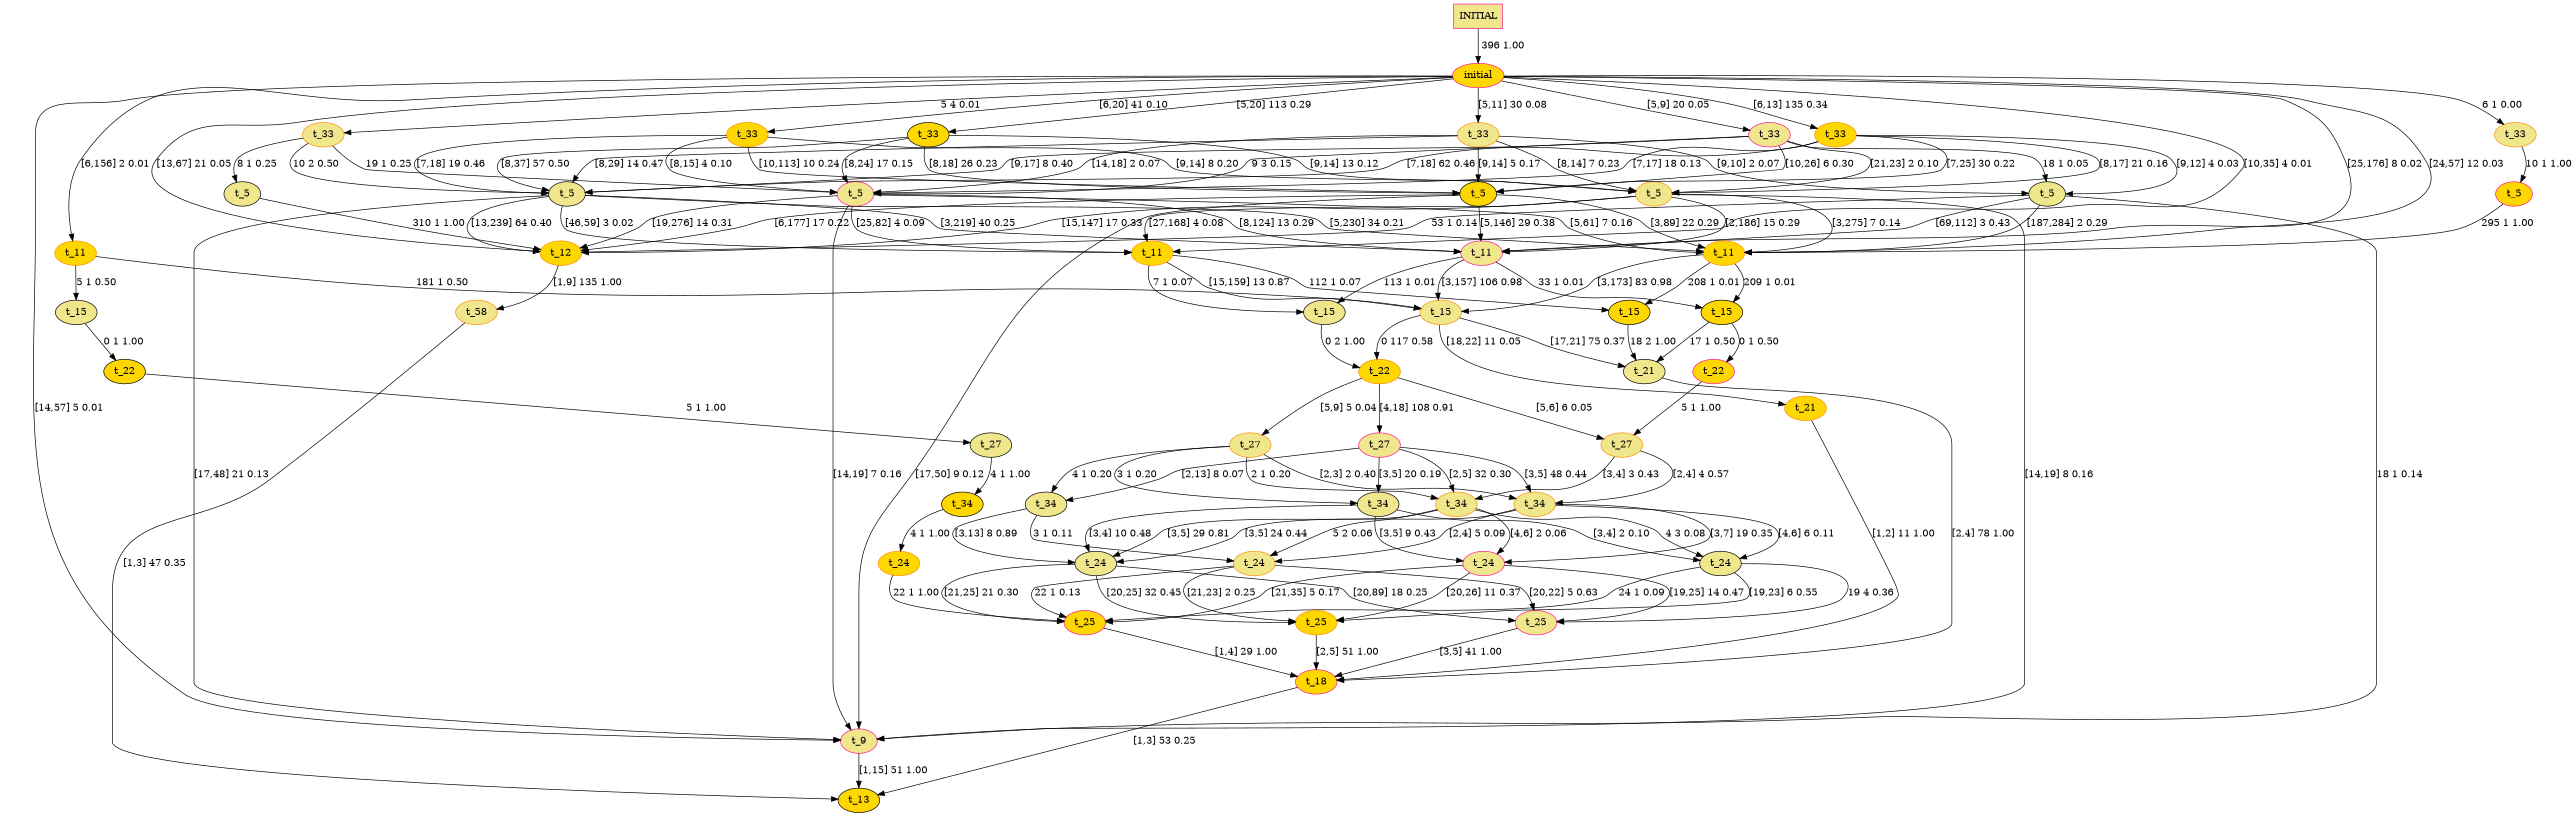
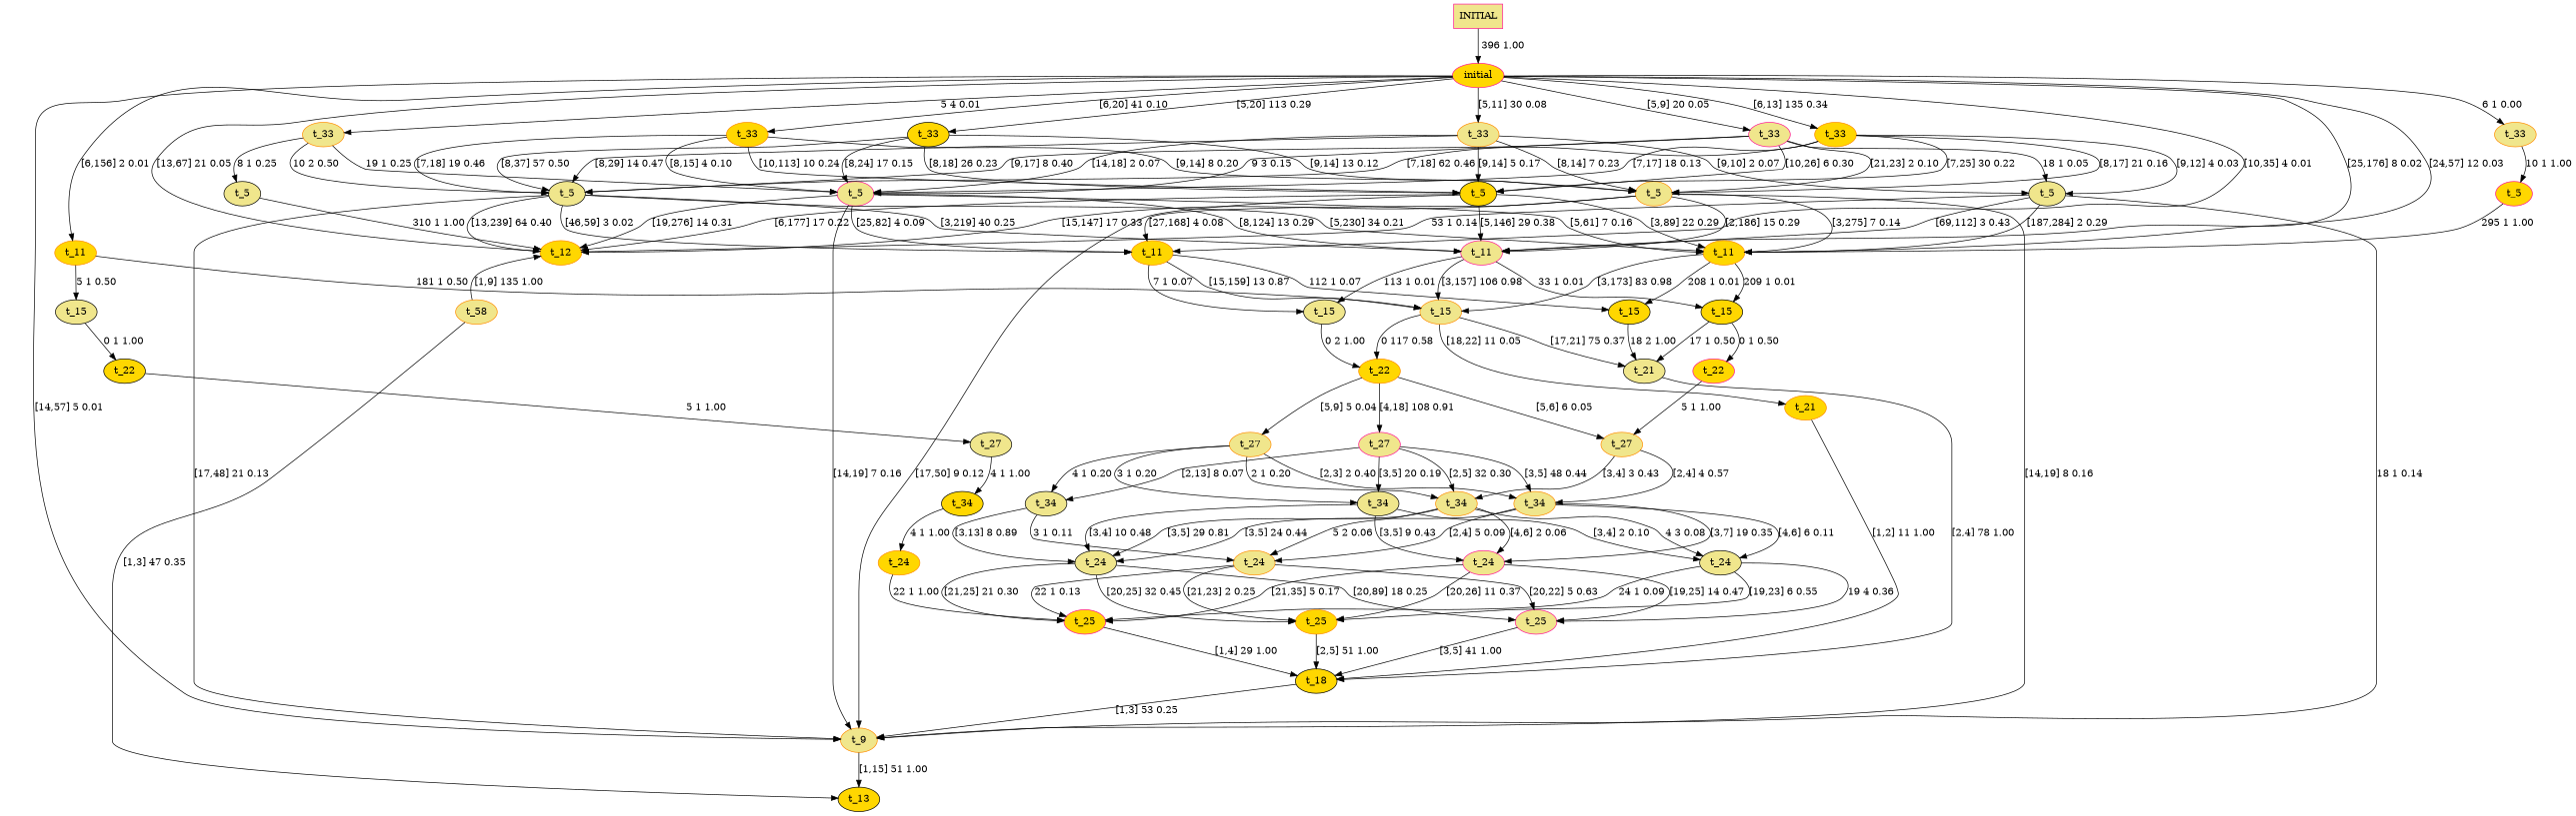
  digraph {
    node [color=darkorange fillcolor=khaki style=filled]
    n1 [color=deeppink fillcolor=gold label=initial]
    n2 [fillcolor=gold label=t_11]
    n3 [color=deeppink label=t_11]
    n4 [fillcolor=gold label=t_11]
    n5 [fillcolor=gold label=t_11]
    n6 [fillcolor=gold label=t_12]
    n7 [label=t_33]
    n8 [label=t_33]
    n9 [fillcolor=gold label=t_33]
    n10 [color=black fillcolor=gold label=t_33]
    n11 [color=deeppink label=t_33]
    n12 [label=t_33]
    n13 [fillcolor=gold label=t_33]
-   n14 [color=deeppink label=t_9]
+   n14 [label=t_9]
    n15 [color=black label=t_15]
    n16 [label=t_15]
    n17 [color=black label=t_15]
    n18 [color=black fillcolor=gold label=t_15]
    n19 [color=black fillcolor=gold label=t_15]
    n20 [label=t_58]
    n21 [color=deeppink fillcolor=gold label=t_5]
    n22 [color=black label=t_5]
    n23 [color=black label=t_5]
    n24 [color=deeppink label=t_5]
    n25 [color=black fillcolor=gold label=t_5]
    n26 [label=t_5]
    n27 [color=black label=t_5]
    n28 [color=black fillcolor=gold label=t_13]
    n29 [color=black fillcolor=gold label=t_22]
    n30 [color=black label=t_21]
    n31 [fillcolor=gold label=t_22]
    n32 [fillcolor=gold label=t_21]
    n33 [color=deeppink fillcolor=gold label=t_22]
-   n34 [color=deeppink fillcolor=gold label=t_18]
+   n34 [color=black fillcolor=gold label=t_18]
    n35 [color=black label=t_27]
    n36 [label=t_27]
    n37 [label=t_27]
    n38 [color=deeppink label=t_27]
    n39 [label=t_34]
    n40 [label=t_34]
    n41 [color=black fillcolor=gold label=t_34]
    n42 [color=black label=t_34]
    n43 [color=black label=t_34]
    n44 [fillcolor=gold label=t_24]
    n45 [color=deeppink fillcolor=gold label=t_25]
    n46 [color=black label=t_24]
    n47 [color=deeppink label=t_25]
    n48 [fillcolor=gold label=t_25]
    n49 [label=t_24]
    n50 [color=deeppink label=t_24]
    n51 [color=black label=t_24]
    n52 [color=deeppink label=INITIAL shape=box]
    n1 -> n2 [label="[6,156] 2 0.01"]
    n1 -> n3 [label="[25,176] 8 0.02"]
    n1 -> n4 [label="[24,57] 12 0.03"]
    n1 -> n5 [label="[10,35] 4 0.01"]
    n1 -> n6 [label="[13,67] 21 0.05"]
    n1 -> n7 [label="6 1 0.00"]
    n1 -> n8 [label="5 4 0.01"]
    n1 -> n9 [label="[6,20] 41 0.10"]
    n1 -> n10 [label="[5,20] 113 0.29"]
    n1 -> n11 [label="[5,9] 20 0.05"]
    n1 -> n12 [label="[5,11] 30 0.08"]
    n1 -> n13 [label="[6,13] 135 0.34"]
    n1 -> n14 [label="[14,57] 5 0.01"]
    n2 -> n15 [label="5 1 0.50"]
    n2 -> n16 [label="181 1 0.50"]
    n3 -> n16 [label="[3,157] 106 0.98"]
    n3 -> n17 [label="113 1 0.01"]
    n3 -> n18 [label="33 1 0.01"]
    n4 -> n16 [label="[3,173] 83 0.98"]
    n4 -> n18 [label="209 1 0.01"]
    n4 -> n19 [label="208 1 0.01"]
    n5 -> n16 [label="[15,159] 13 0.87"]
    n5 -> n17 [label="7 1 0.07"]
    n5 -> n19 [label="112 1 0.07"]
-   n6 -> n20 [label="[1,9] 135 1.00"]
+   n20 -> n6 [label="[1,9] 135 1.00"]
    n7 -> n21 [label="10 1 1.00"]
    n8 -> n22 [label="8 1 0.25"]
    n8 -> n23 [label="10 2 0.50"]
    n8 -> n24 [label="19 1 0.25"]
    n9 -> n23 [label="[7,18] 19 0.46"]
    n9 -> n24 [label="[8,15] 4 0.10"]
    n9 -> n25 [label="[10,113] 10 0.24"]
    n9 -> n26 [label="[9,14] 8 0.20"]
    n10 -> n23 [label="[8,37] 57 0.50"]
    n10 -> n24 [label="[8,24] 17 0.15"]
    n10 -> n25 [label="[8,18] 26 0.23"]
    n10 -> n26 [label="[9,14] 13 0.12"]
    n11 -> n23 [label="[9,17] 8 0.40"]
    n11 -> n24 [label="9 3 0.15"]
    n11 -> n25 [label="[10,26] 6 0.30"]
    n11 -> n26 [label="[21,23] 2 0.10"]
    n11 -> n27 [label="18 1 0.05"]
    n12 -> n23 [label="[8,29] 14 0.47"]
    n12 -> n24 [label="[14,18] 2 0.07"]
    n12 -> n25 [label="[9,14] 5 0.17"]
    n12 -> n26 [label="[8,14] 7 0.23"]
    n12 -> n27 [label="[9,10] 2 0.07"]
    n13 -> n23 [label="[7,18] 62 0.46"]
    n13 -> n24 [label="[7,17] 18 0.13"]
    n13 -> n25 [label="[7,25] 30 0.22"]
    n13 -> n26 [label="[8,17] 21 0.16"]
    n13 -> n27 [label="[9,12] 4 0.03"]
    n14 -> n28 [label="[1,15] 51 1.00"]
    n15 -> n29 [label="0 1 1.00"]
    n16 -> n30 [label="[17,21] 75 0.37"]
    n16 -> n31 [label="0 117 0.58"]
    n16 -> n32 [label="[18,22] 11 0.05"]
    n17 -> n31 [label="0 2 1.00"]
    n18 -> n30 [label="17 1 0.50"]
    n18 -> n33 [label="0 1 0.50"]
    n19 -> n30 [label="18 2 1.00"]
    n20 -> n28 [label="[1,3] 47 0.35"]
    n21 -> n4 [label="295 1 1.00"]
    n22 -> n6 [label="310 1 1.00"]
    n23 -> n3 [label="[3,219] 40 0.25"]
    n23 -> n4 [label="[5,230] 34 0.21"]
    n23 -> n5 [label="[46,59] 3 0.02"]
    n23 -> n6 [label="[13,239] 64 0.40"]
    n23 -> n14 [label="[17,48] 21 0.13"]
    n24 -> n3 [label="[8,124] 13 0.29"]
    n24 -> n4 [label="[5,61] 7 0.16"]
    n24 -> n5 [label="[25,82] 4 0.09"]
    n24 -> n6 [label="[19,276] 14 0.31"]
    n24 -> n14 [label="[14,19] 7 0.16"]
    n25 -> n3 [label="[5,146] 29 0.38"]
    n25 -> n4 [label="[3,89] 22 0.29"]
    n25 -> n6 [label="[6,177] 17 0.22"]
    n25 -> n14 [label="[17,50] 9 0.12"]
    n26 -> n3 [label="[2,186] 15 0.29"]
    n26 -> n4 [label="[3,275] 7 0.14"]
    n26 -> n5 [label="[27,168] 4 0.08"]
    n26 -> n6 [label="[15,147] 17 0.33"]
    n26 -> n14 [label="[14,19] 8 0.16"]
    n27 -> n3 [label="[69,112] 3 0.43"]
    n27 -> n4 [label="[187,284] 2 0.29"]
    n27 -> n6 [label="53 1 0.14"]
    n27 -> n14 [label="18 1 0.14"]
    n29 -> n35 [label="5 1 1.00"]
    n30 -> n34 [label="[2,4] 78 1.00"]
    n31 -> n36 [label="[5,6] 6 0.05"]
    n31 -> n37 [label="[5,9] 5 0.04"]
    n31 -> n38 [label="[4,18] 108 0.91"]
    n32 -> n34 [label="[1,2] 11 1.00"]
    n33 -> n36 [label="5 1 1.00"]
-   n34 -> n28 [label="[1,3] 53 0.25"]
+   n34 -> n14 [label="[1,3] 53 0.25"]
    n35 -> n41 [label="4 1 1.00"]
    n36 -> n39 [label="[3,4] 3 0.43"]
    n36 -> n40 [label="[2,4] 4 0.57"]
    n37 -> n39 [label="2 1 0.20"]
    n37 -> n40 [label="[2,3] 2 0.40"]
    n37 -> n42 [label="4 1 0.20"]
    n37 -> n43 [label="3 1 0.20"]
    n38 -> n39 [label="[2,5] 32 0.30"]
    n38 -> n40 [label="[3,5] 48 0.44"]
    n38 -> n42 [label="[2,13] 8 0.07"]
    n38 -> n43 [label="[3,5] 20 0.19"]
    n39 -> n46 [label="4 3 0.08"]
    n39 -> n49 [label="5 2 0.06"]
    n39 -> n50 [label="[4,6] 2 0.06"]
    n39 -> n51 [label="[3,5] 29 0.81"]
    n40 -> n46 [label="[4,6] 6 0.11"]
    n40 -> n49 [label="[2,4] 5 0.09"]
    n40 -> n50 [label="[3,7] 19 0.35"]
    n40 -> n51 [label="[3,5] 24 0.44"]
    n41 -> n44 [label="4 1 1.00"]
    n42 -> n49 [label="3 1 0.11"]
    n42 -> n51 [label="[3,13] 8 0.89"]
    n43 -> n46 [label="[3,4] 2 0.10"]
    n43 -> n50 [label="[3,5] 9 0.43"]
    n43 -> n51 [label="[3,4] 10 0.48"]
    n44 -> n45 [label="22 1 1.00"]
    n45 -> n34 [label="[1,4] 29 1.00"]
    n46 -> n45 [label="24 1 0.09"]
    n46 -> n47 [label="19 4 0.36"]
    n46 -> n48 [label="[19,23] 6 0.55"]
    n47 -> n34 [label="[3,5] 41 1.00"]
    n48 -> n34 [label="[2,5] 51 1.00"]
    n49 -> n45 [label="22 1 0.13"]
    n49 -> n47 [label="[20,22] 5 0.63"]
    n49 -> n48 [label="[21,23] 2 0.25"]
    n50 -> n45 [label="[21,35] 5 0.17"]
    n50 -> n47 [label="[19,25] 14 0.47"]
    n50 -> n48 [label="[20,26] 11 0.37"]
    n51 -> n45 [label="[21,25] 21 0.30"]
    n51 -> n47 [label="[20,89] 18 0.25"]
    n51 -> n48 [label="[20,25] 32 0.45"]
    n52 -> n1 [label=" 396 1.00"]
  }
